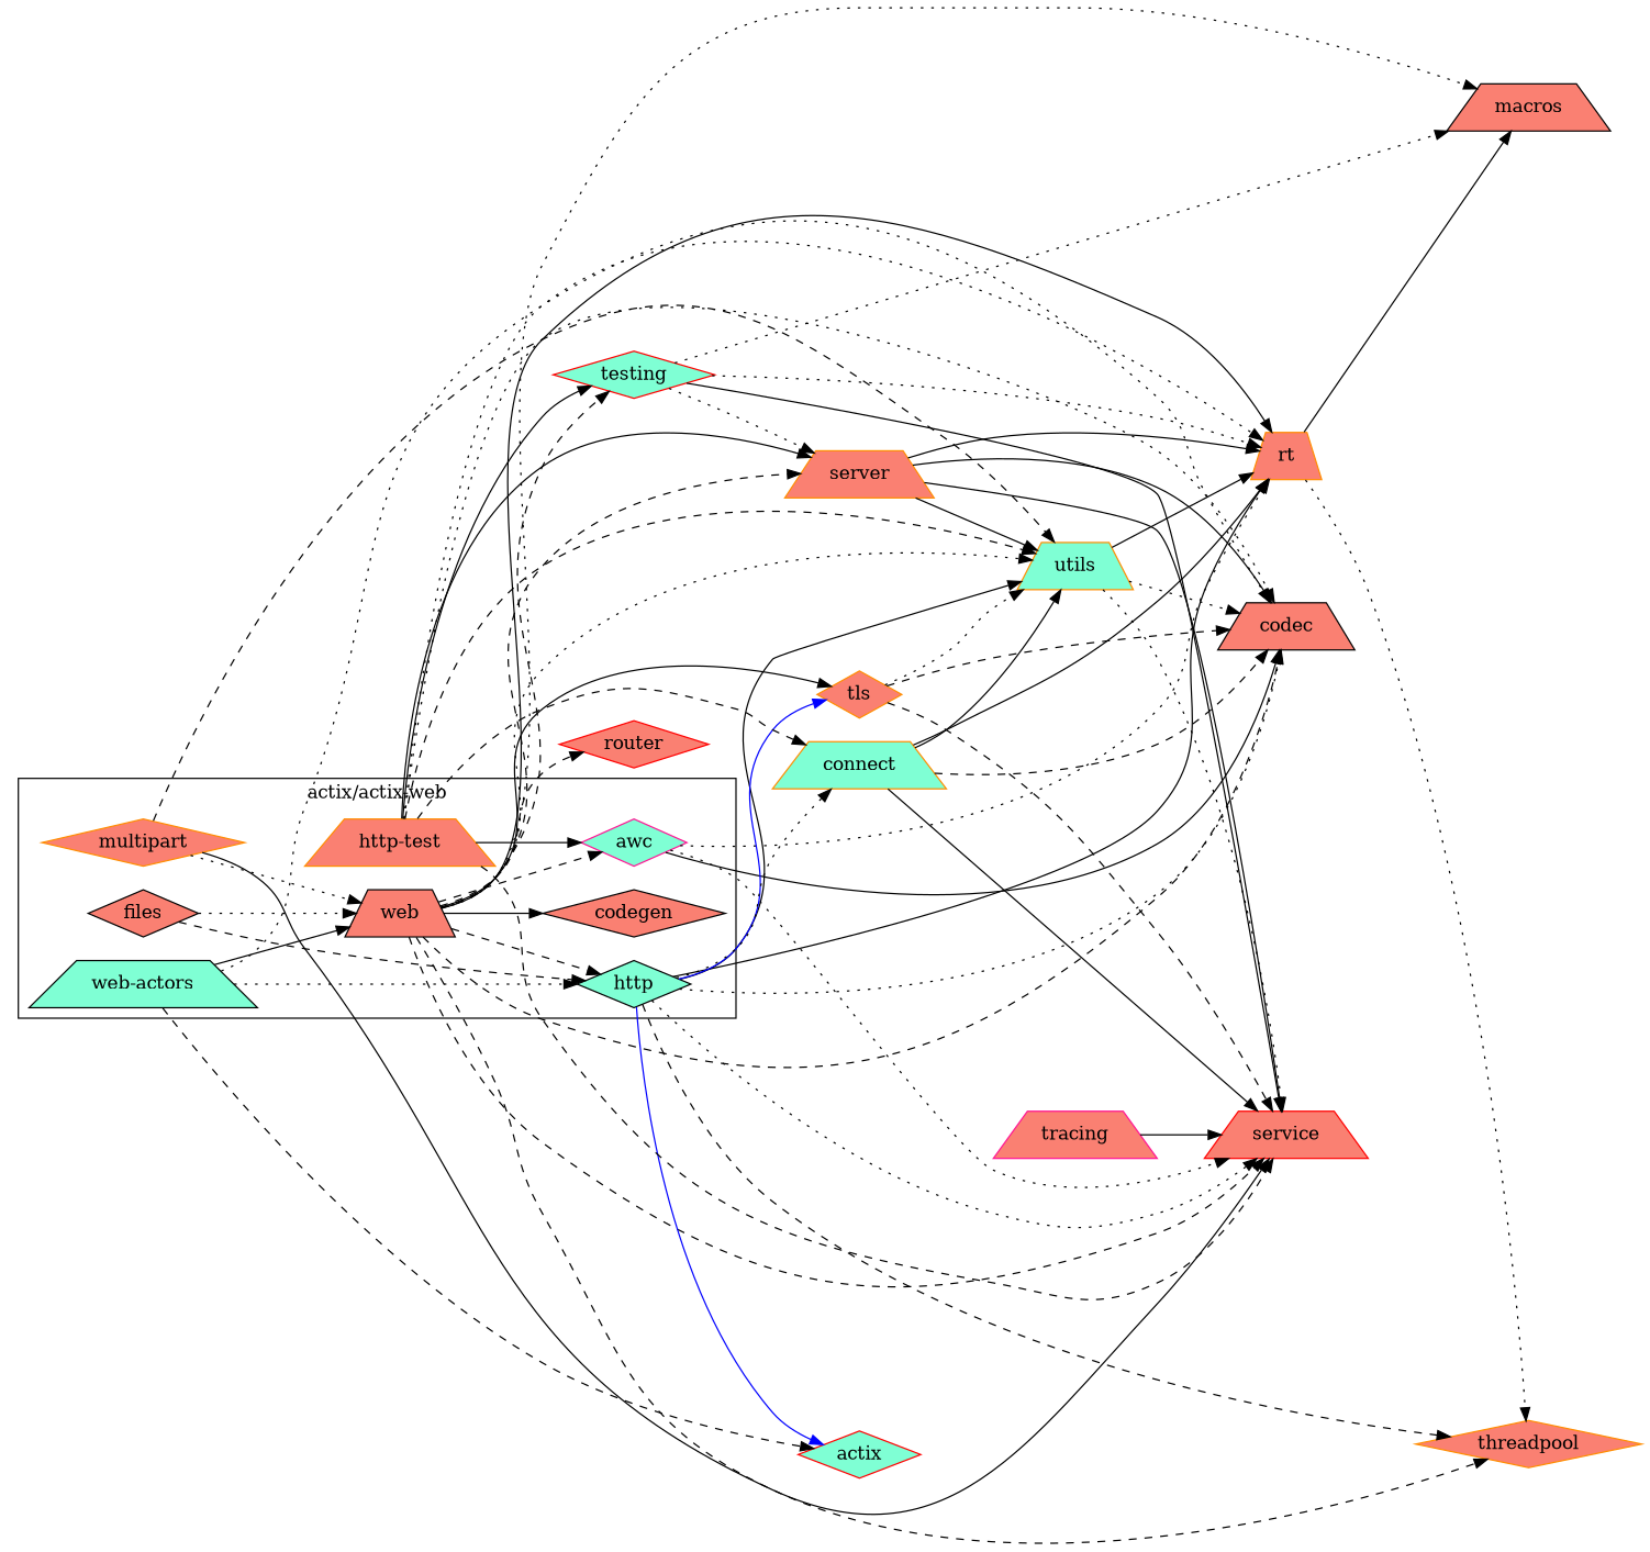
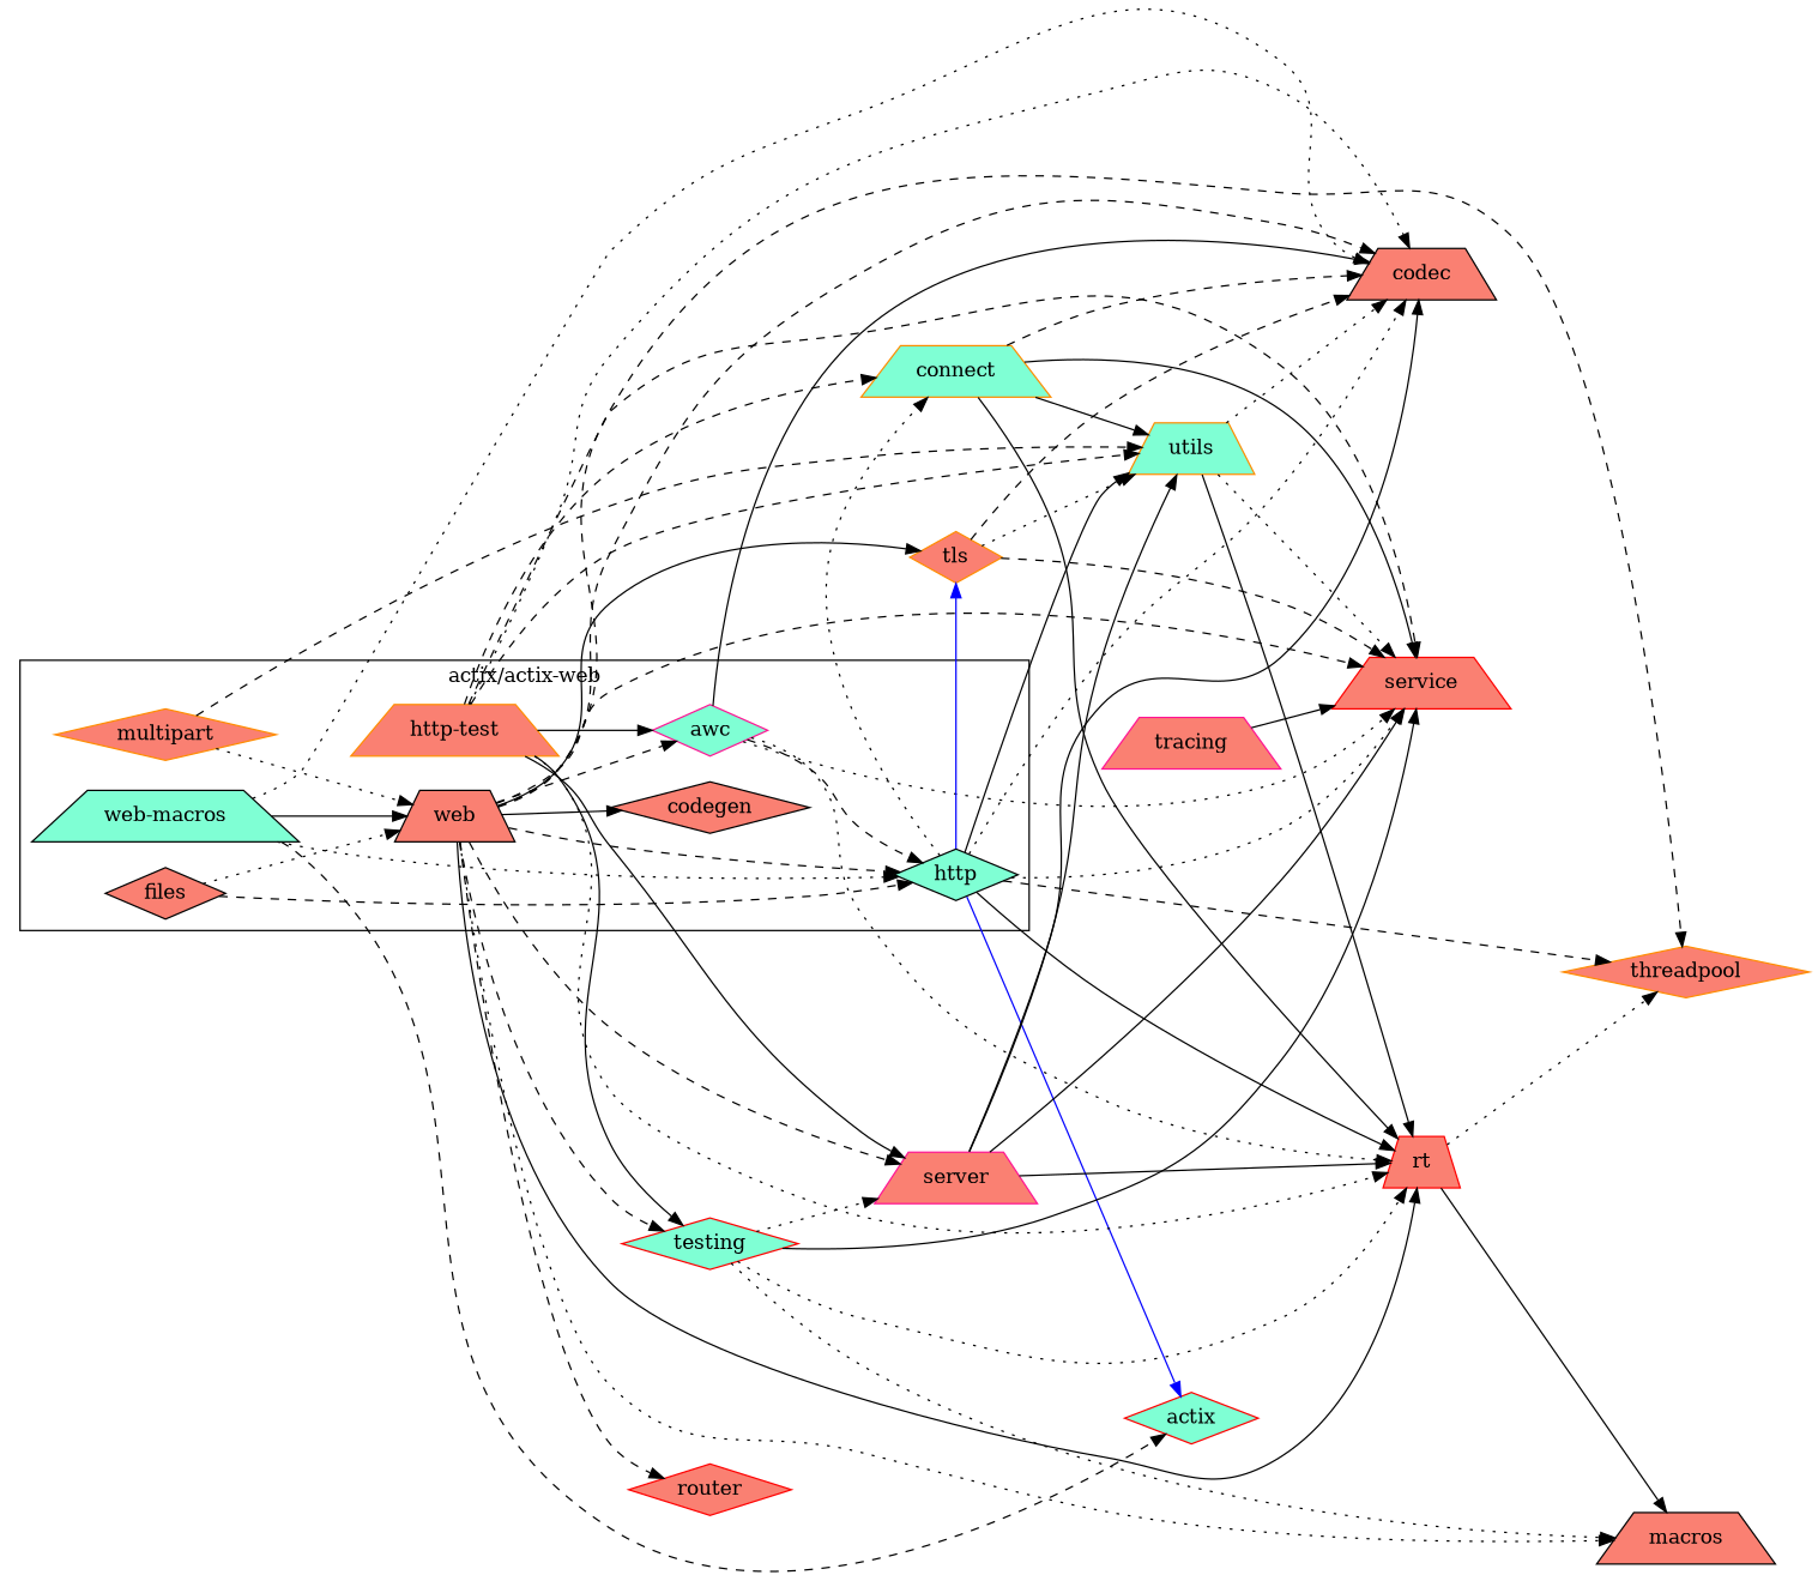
  digraph {
    rankdir=LR
    node [color=darkorange fillcolor=salmon shape=trapezium style=filled]
    edge [style=solid]
    awc [color=deeppink fillcolor=aquamarine shape=diamond]
    web [color=black]
    files [color=black shape=diamond]
    http [color=black fillcolor=aquamarine shape=diamond]
    multipart [shape=diamond]
-   "web-actors" [color=black fillcolor=aquamarine]
+   "web-actors" [color=black fillcolor=aquamarine label="web-macros"]
    codegen [color=black shape=diamond]
    "http-test"
    codec [color=black]
    service [color=red]
-   rt
+   rt [color=red]
    utils [fillcolor=aquamarine]
    router [color=red shape=diamond]
-   server
+   server [color=deeppink]
    testing [color=red fillcolor=aquamarine shape=diamond]
    macros [color=black]
    threadpool [shape=diamond]
    tls [shape=diamond]
    actix [color=red fillcolor=aquamarine shape=diamond]
    connect [fillcolor=aquamarine]
    tracing [color=deeppink]
    subgraph cluster_1 {
      label="actix/actix-web"
      awc
      web
      files
      http
      multipart
      "web-actors"
      codegen
      "http-test"
    }
+   awc -> http [style=dashed]
    awc -> codec
    awc -> service [style=dotted]
    awc -> rt [style=dotted]
    web -> awc [style=dashed]
    web -> http [style=dashed]
    web -> codegen
    web -> codec [style=dashed]
    web -> service [style=dashed]
    web -> rt
-   web -> utils [style=dotted]
    web -> router [style=dashed]
    web -> server [style=dashed]
    web -> testing [style=dashed]
    web -> macros [style=dotted]
    web -> threadpool [style=dashed]
    web -> tls
    files -> web [style=dotted]
    files -> http [style=dashed]
    http -> codec [style=dotted]
    http -> service [style=dotted]
    http -> rt
    http -> utils
    http -> threadpool [style=dashed]
    http -> tls [color=blue]
    http -> actix [color=blue]
    http -> connect [style=dotted]
    multipart -> web [style=dotted]
-   multipart -> service
    multipart -> utils [style=dashed]
    "web-actors" -> web
    "web-actors" -> http [style=dotted]
    "web-actors" -> codec [style=dotted]
    "web-actors" -> actix [style=dashed]
    "http-test" -> awc
    "http-test" -> codec [style=dotted]
    "http-test" -> service [style=dashed]
    "http-test" -> rt [style=dotted]
    "http-test" -> utils [style=dashed]
    "http-test" -> server
    "http-test" -> testing
    "http-test" -> connect [style=dashed]
    rt -> macros
    rt -> threadpool [style=dotted]
    utils -> codec [style=dotted]
    utils -> service [style=dotted]
    utils -> rt
    server -> codec
    server -> service
    server -> rt
    server -> utils
    testing -> service
    testing -> rt [style=dotted]
    testing -> server [style=dotted]
    testing -> macros [style=dotted]
    tls -> codec [style=dashed]
    tls -> service [style=dashed]
    tls -> utils [style=dotted]
    connect -> codec [style=dashed]
    connect -> service
    connect -> rt
    connect -> utils
    tracing -> service
  }
